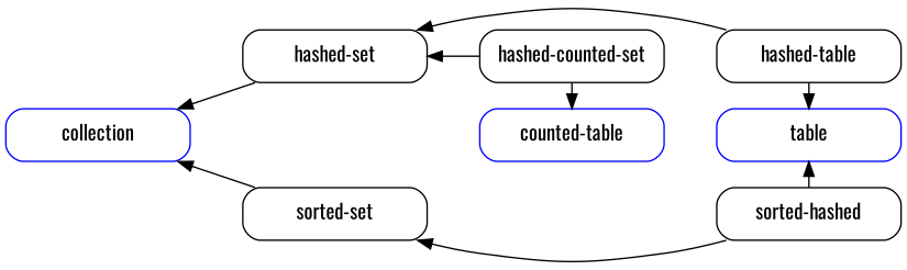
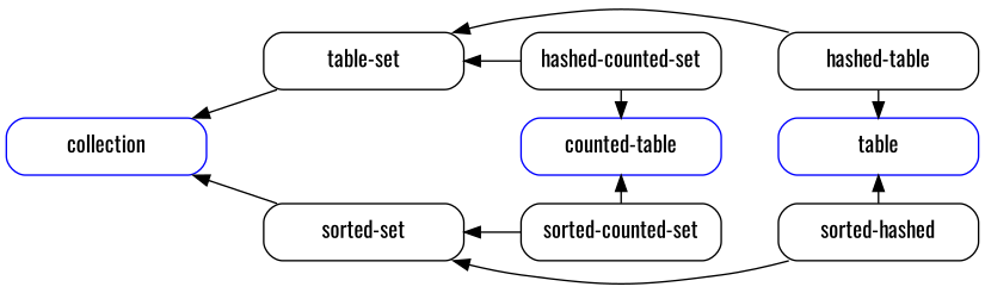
  digraph {
    fontname=Oswald
    rankdir=LR
    node [fontname=Oswald shape=rect style=rounded]
    edge [dir=back fontname=Oswald]
-   "hashed-set" [width=1.75]
+   "hashed-set" [width=1.75 label="table-set"]
    "sorted-set" [width=1.75]
    "hashed-table" [width=1.75]
    n4 [label="sorted-hashed" width=1.75]
    table [color=blue width=1.75]
    "hashed-counted-set" [width=1.75]
+   "sorted-counted-set" [width=1.75]
    n8 [color=blue label="counted-table" width=1.75]
    collection [color=blue width=1.75]
    subgraph sub_1 {
      rank=same
      "hashed-set"
      "sorted-set"
    }
    subgraph sub_2 {
      rank=same
      "hashed-table"
      n4
      table
    }
    subgraph sub_3 {
      rank=same
      "hashed-counted-set"
+     "sorted-counted-set"
      n8
    }
    "hashed-set" -> "hashed-table"
    "hashed-set" -> "hashed-counted-set"
    "sorted-set" -> n4
+   "sorted-set" -> "sorted-counted-set"
    "hashed-table" -> table [dir=forward]
    table -> n4
    "hashed-counted-set" -> "hashed-table" [style=invis weight=2]
    "hashed-counted-set" -> n8 [dir=forward]
+   "sorted-counted-set" -> n4 [style=invis weight=2]
    n8 -> table [style=invis weight=2]
+   n8 -> "sorted-counted-set"
    collection -> "hashed-set"
    collection -> "sorted-set"
  }
